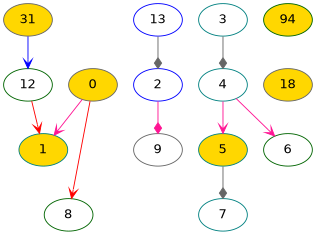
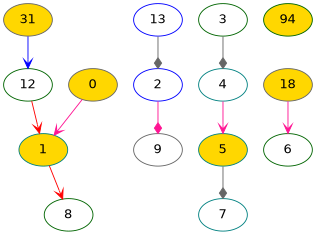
  digraph {
    fontname="DejaVu Sans"
    node [Weight=36 color=teal fillcolor=white fontname="DejaVu Sans" style=filled]
    edge [Weight=24 arrowhead=vee color=deeppink fontname="DejaVu Sans"]
    0 [Weight=20 color=gray40 fillcolor=gold]
    1 [Weight=30 fillcolor=gold]
    8 [Weight=24 color=darkgreen]
    2 [Weight=32 color=blue]
    9 [color=gray40]
-   3 [Weight=46]
+   3 [Weight=46 color=darkgreen]
    4 [Weight=26]
    5 [Weight=52 fillcolor=gold]
    6 [Weight=15 color=darkgreen]
    7 [Weight=73]
    n11 [Weight=14 color=gray40 fillcolor=gold label=18]
    n12 [color=gray40 fillcolor=gold label=31]
    12 [Weight=86 color=darkgreen]
    13 [Weight=27 color=blue]
    n15 [Weight=25 color=darkgreen fillcolor=gold label=94]
    0 -> 1 [Weight=32]
-   0 -> 8 [Weight=42 color=red]
+   1 -> 8 [Weight=42 color=red]
    2 -> 9 [arrowhead=diamond]
    3 -> 4 [Weight=15 arrowhead=diamond color=gray40]
    4 -> 5 [Weight=12]
-   4 -> 6 [Weight=14]
+   n11 -> 6 [Weight=14]
    5 -> 7 [Weight=12 arrowhead=diamond color=gray40]
    n12 -> 12 [Weight=64 color=blue]
    12 -> 1 [color=red]
    13 -> 2 [Weight=56 arrowhead=diamond color=gray40]
  }
